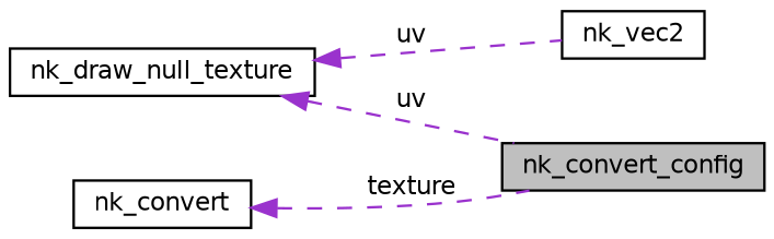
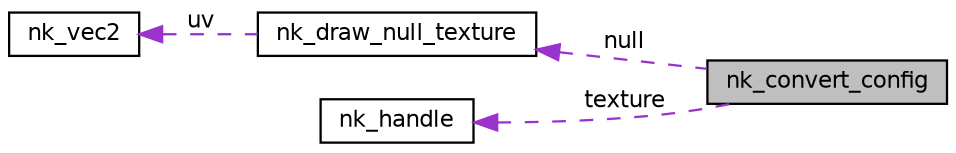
  digraph {
    rankdir=LR
    node [color=black fillcolor=white fontname=Helvetica fontsize=10 shape=record style=filled]
    edge [color=darkorchid3 dir=back fontname=Helvetica fontsize=10 labelfontname=Helvetica labelfontsize=10 style=dashed]
    n1 [fillcolor=grey75 fontcolor=black height=0.2 label=nk_convert_config width=0.4]
    n2 [height=0.2 label=nk_draw_null_texture width=0.4]
    n3 [height=0.2 label=nk_vec2 width=0.4]
-   n4 [height=0.2 label=nk_convert width=0.4]
-   n2 -> n1 [label=" uv"]
-   n2 -> n3 [label=" uv"]
+   n4 [height=0.2 label=nk_handle width=0.4]
+   n2 -> n1 [label=" null"]
+   n3 -> n2 [label=" uv"]
    n4 -> n1 [label=" texture"]
  }
